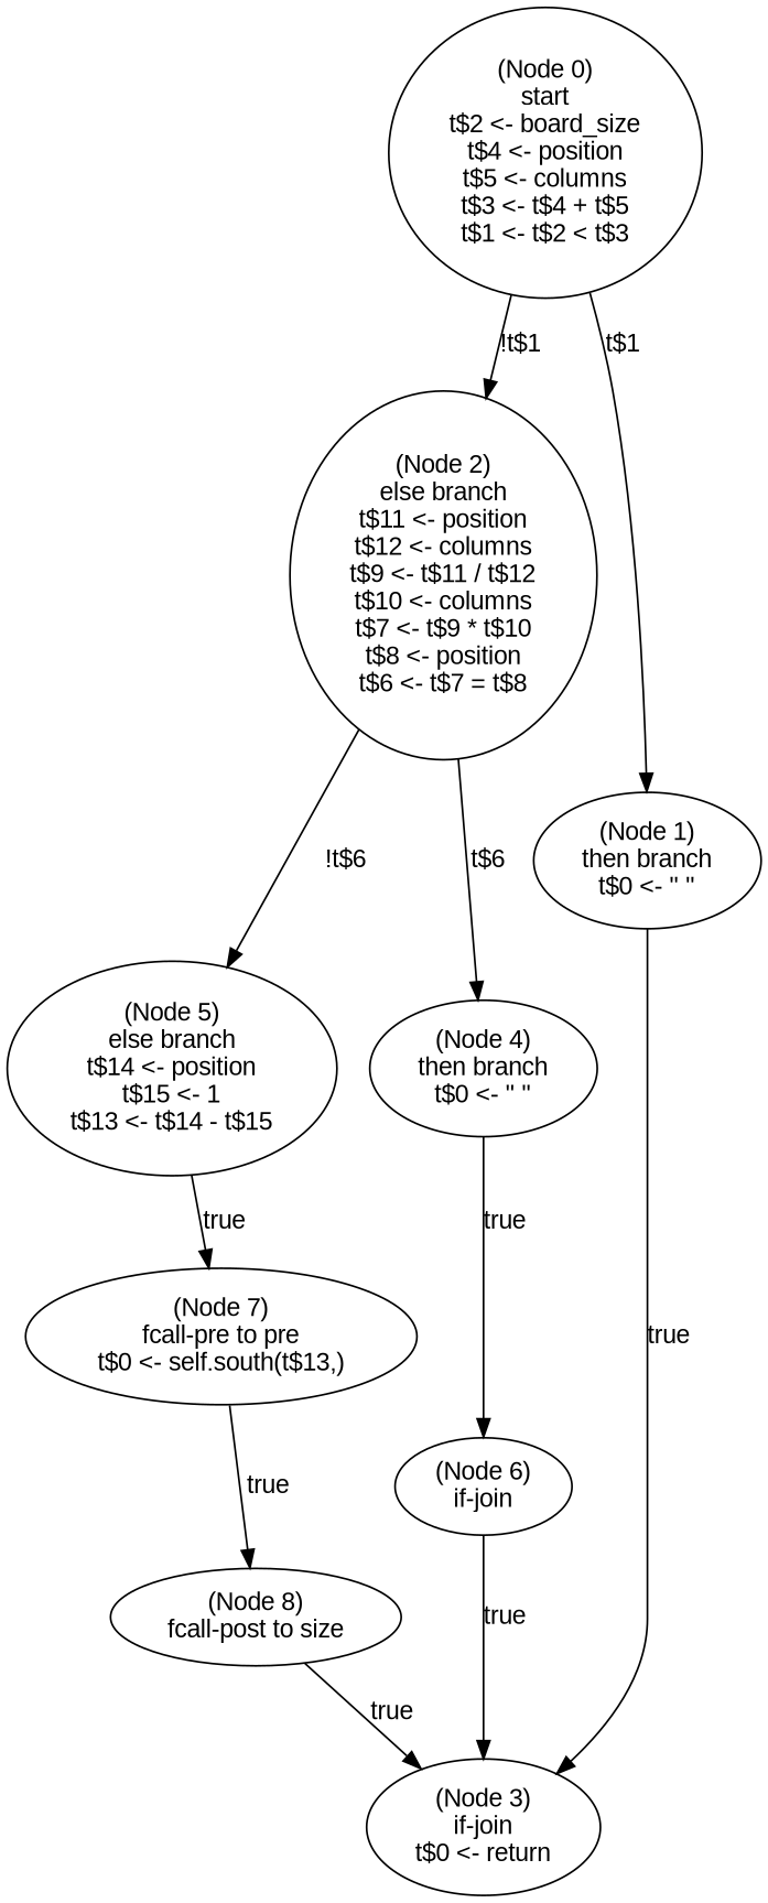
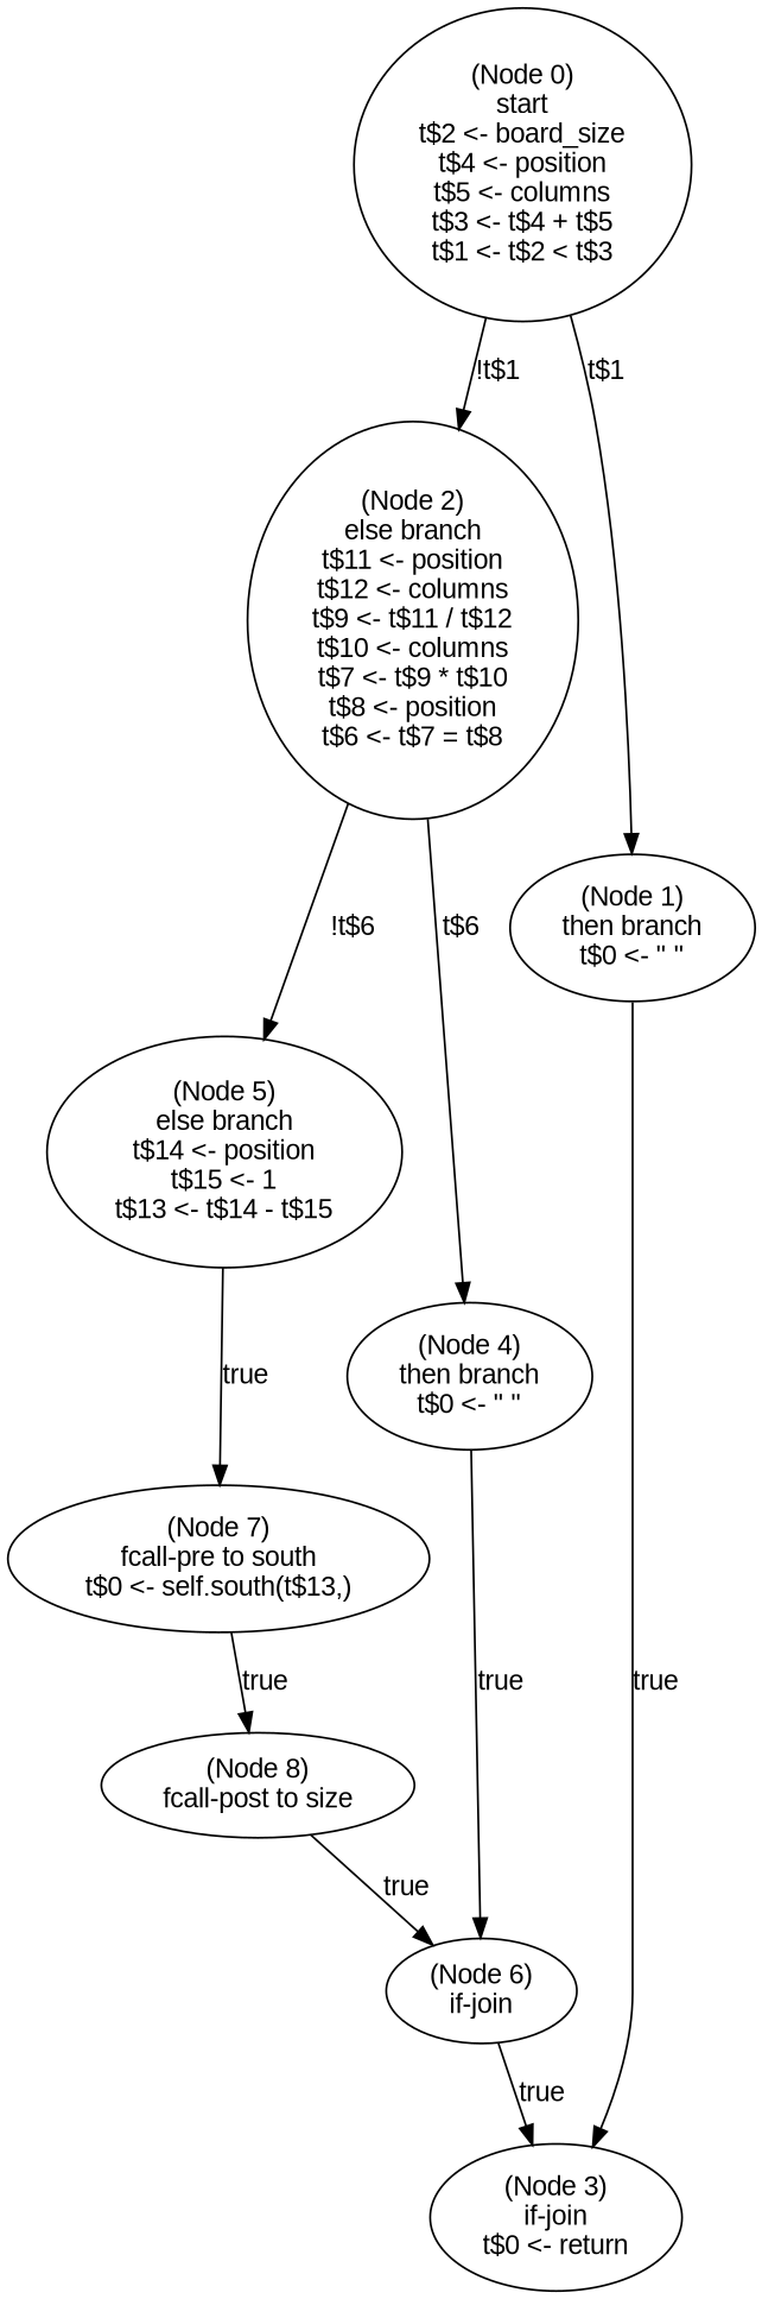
  digraph {
    fontname="Liberation Sans"
    node [fontname="Liberation Sans"]
    edge [fontname="Liberation Sans"]
    n1 [label="(Node 0)\nstart\nt$2 <- board_size\nt$4 <- position\nt$5 <- columns\nt$3 <- t$4 + t$5\nt$1 <- t$2 < t$3\n"]
    n2 [label="(Node 2)\nelse branch\nt$11 <- position\nt$12 <- columns\nt$9 <- t$11 / t$12\nt$10 <- columns\nt$7 <- t$9 * t$10\nt$8 <- position\nt$6 <- t$7 = t$8\n"]
    n3 [label="(Node 1)\nthen branch\nt$0 <- \" \"\n"]
    n4 [label="(Node 5)\nelse branch\nt$14 <- position\nt$15 <- 1\nt$13 <- t$14 - t$15\n"]
    n5 [label="(Node 4)\nthen branch\nt$0 <- \" \"\n"]
    n6 [label="(Node 3)\nif-join\nt$0 <- return\n"]
-   n7 [label="(Node 7)\nfcall-pre to pre\nt$0 <- self.south(t$13,)\n"]
+   n7 [label="(Node 7)\nfcall-pre to south\nt$0 <- self.south(t$13,)\n"]
    n8 [label="(Node 6)\nif-join\n"]
    n9 [label="(Node 8)\nfcall-post to size\n"]
    n1 -> n2 [label="!t$1"]
    n1 -> n3 [label="t$1"]
    n2 -> n4 [label="!t$6"]
    n2 -> n5 [label="t$6"]
    n3 -> n6 [label=true]
    n4 -> n7 [label=true]
    n5 -> n8 [label=true]
    n7 -> n9 [label=true]
    n8 -> n6 [label=true]
-   n9 -> n6 [label=true]
+   n9 -> n8 [label=true]
  }
